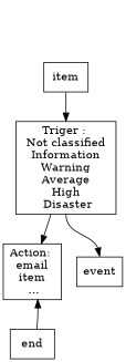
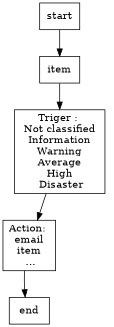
  digraph {
    rankdir=TB
    node [shape=box]
    n1 [label="Triger : \n Not classified \n Information \n Warning \n Average \n High \n Disaster"]
    n2 [label="Action: \n email \n item \n ..."]
-   event
    end
+   start
    item
    n1 -> n2
-   n1 -> event [headport=n tailport=s]
-   end -> n2
+   n2 -> end
+   start -> item
    item -> n1
  }
